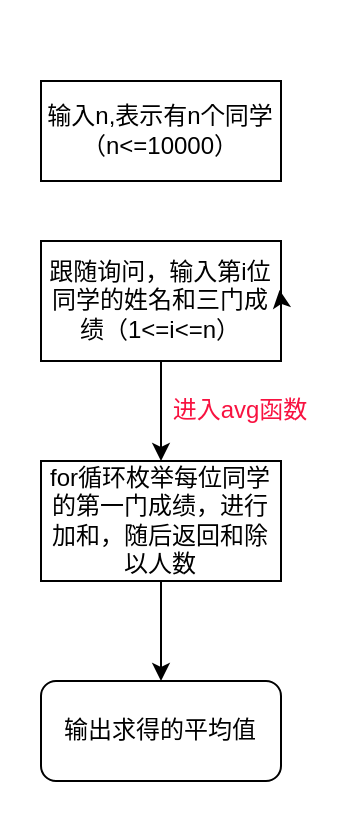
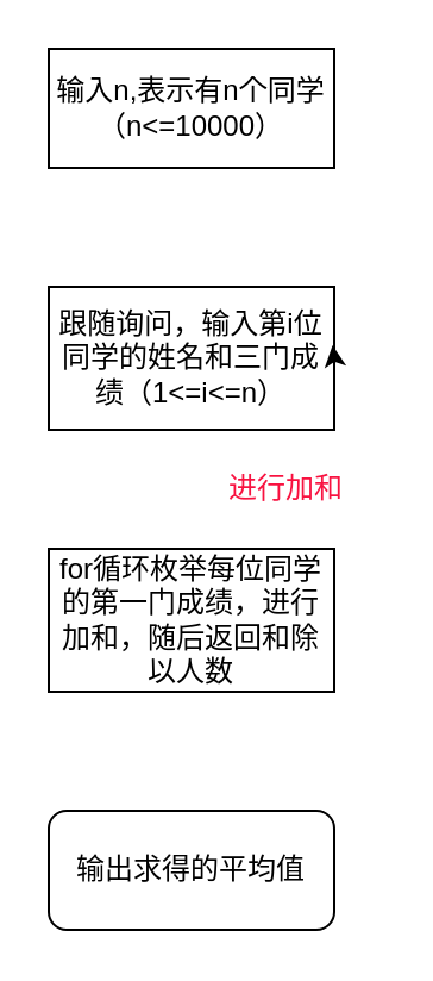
  <mxCell id="0" />
  <mxCell id="1" parent="0" />
- <mxCell id="2" value="输入n,表示有n个同学&lt;br&gt;（n&amp;lt;=10000）" style="rounded=0;whiteSpace=wrap;html=1;" vertex="1" parent="1"><mxGeometry x="20" y="40" width="120" height="50" as="geometry" /></mxCell>
- <mxCell id="3" value="" style="edgeStyle=orthogonalEdgeStyle;rounded=0;orthogonalLoop=1;jettySize=auto;html=1;" edge="1" parent="1" source="4" target="7"><mxGeometry relative="1" as="geometry" /></mxCell>
+ <mxCell id="2" value="输入n,表示有n个同学&lt;br&gt;（n&amp;lt;=10000）" style="rounded=0;whiteSpace=wrap;html=1;" vertex="1" parent="1"><mxGeometry x="20" y="20" width="120" height="50" as="geometry" /></mxCell>
  <mxCell id="4" value="跟随询问，输入第i位同学的姓名和三门成绩（1&amp;lt;=i&amp;lt;=n）" style="whiteSpace=wrap;html=1;rounded=0;" vertex="1" parent="1"><mxGeometry x="20" y="120" width="120" height="60" as="geometry" /></mxCell>
  <mxCell id="5" style="edgeStyle=orthogonalEdgeStyle;rounded=0;orthogonalLoop=1;jettySize=auto;html=1;exitX=1;exitY=0.5;exitDx=0;exitDy=0;entryX=0.994;entryY=0.409;entryDx=0;entryDy=0;entryPerimeter=0;" edge="1" parent="1" source="4" target="4"><mxGeometry relative="1" as="geometry" /></mxCell>
- <mxCell id="6" value="" style="edgeStyle=orthogonalEdgeStyle;rounded=0;orthogonalLoop=1;jettySize=auto;html=1;" edge="1" parent="1" source="7" target="9"><mxGeometry relative="1" as="geometry" /></mxCell>
  <mxCell id="7" value="for循环枚举每位同学的第一门成绩，进行加和，随后返回和除以人数" style="whiteSpace=wrap;html=1;rounded=0;" vertex="1" parent="1"><mxGeometry x="20" y="230" width="120" height="60" as="geometry" /></mxCell>
- <mxCell id="8" value="&lt;font color=&quot;#f81240&quot;&gt;进入avg函数&lt;/font&gt;" style="text;html=1;align=center;verticalAlign=middle;whiteSpace=wrap;rounded=0;" vertex="1" parent="1"><mxGeometry x="80" y="190" width="80" height="30" as="geometry" /></mxCell>
+ <mxCell id="8" value="&lt;font color=&quot;#f81240&quot;&gt;进行加和&lt;/font&gt;" style="text;html=1;align=center;verticalAlign=middle;whiteSpace=wrap;rounded=0;" vertex="1" parent="1"><mxGeometry x="80" y="190" width="80" height="30" as="geometry" /></mxCell>
  <mxCell id="9" value="输出求得的平均值" style="whiteSpace=wrap;html=1;rounded=1;" vertex="1" parent="1"><mxGeometry x="20" y="340" width="120" height="50" as="geometry" /></mxCell>
